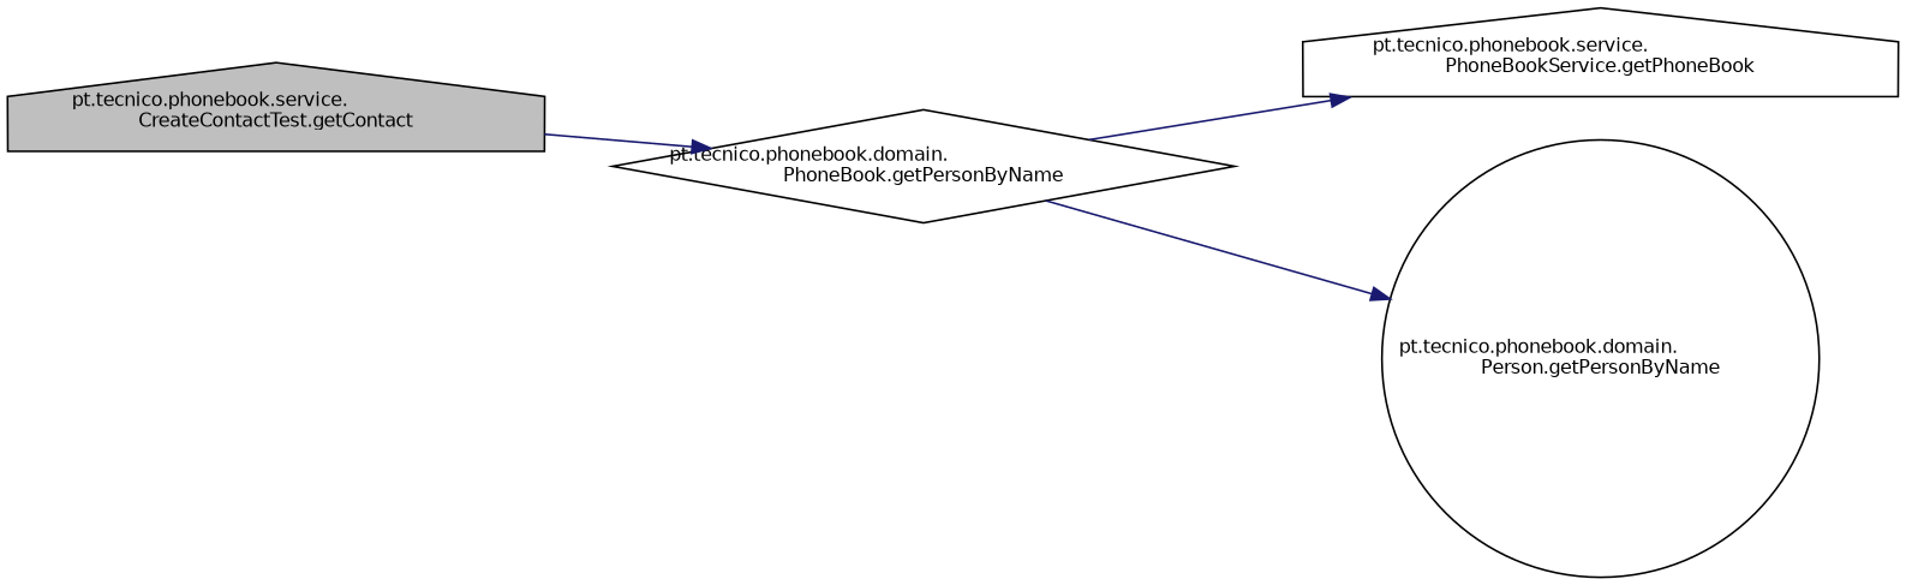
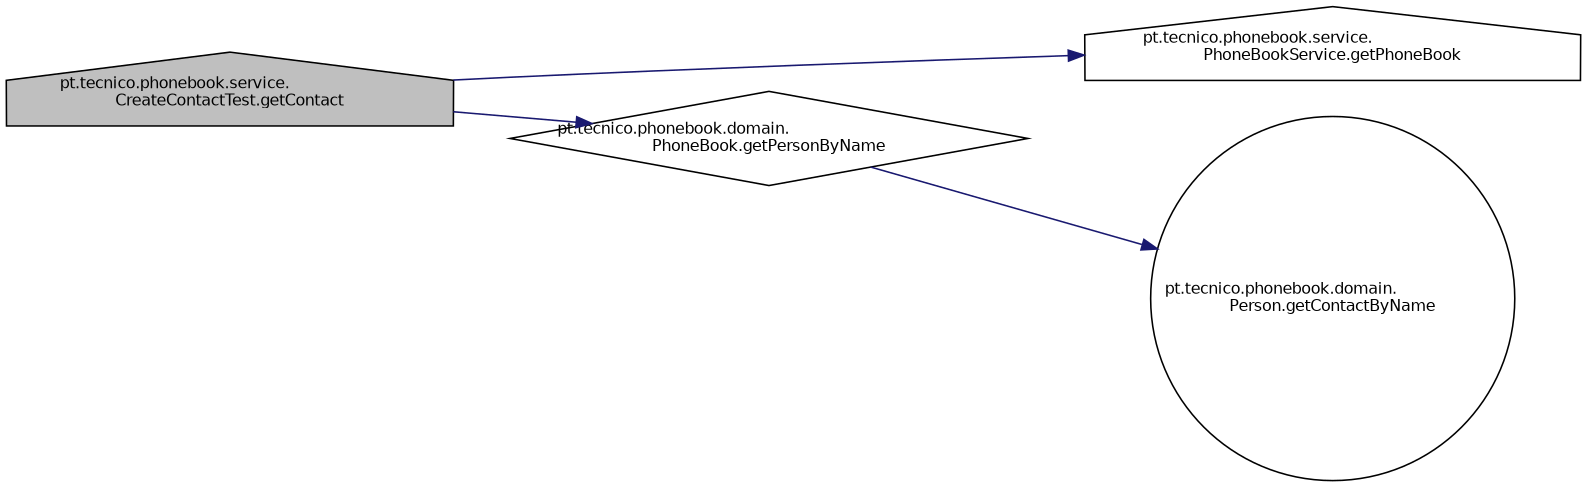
  digraph {
    rankdir=LR
    node [color=black fillcolor=white fontname=Helvetica fontsize=10 shape=house style=filled]
    edge [color=midnightblue fontname=Helvetica fontsize=10 labelfontname=Helvetica labelfontsize=10 style=solid]
    n1 [fillcolor=grey75 fontcolor=black height=0.2 label="pt.tecnico.phonebook.service.\lCreateContactTest.getContact" width=0.4]
    n2 [height=0.2 label="pt.tecnico.phonebook.domain.\lPhoneBook.getPersonByName" shape=diamond width=0.4]
    n3 [height=0.2 label="pt.tecnico.phonebook.service.\lPhoneBookService.getPhoneBook" width=0.4]
-   n4 [height=0.2 label="pt.tecnico.phonebook.domain.\lPerson.getPersonByName" shape=circle width=0.4]
+   n4 [height=0.2 label="pt.tecnico.phonebook.domain.\lPerson.getContactByName" shape=circle width=0.4]
    n1 -> n2
-   n2 -> n3
+   n1 -> n3
    n2 -> n4
  }
